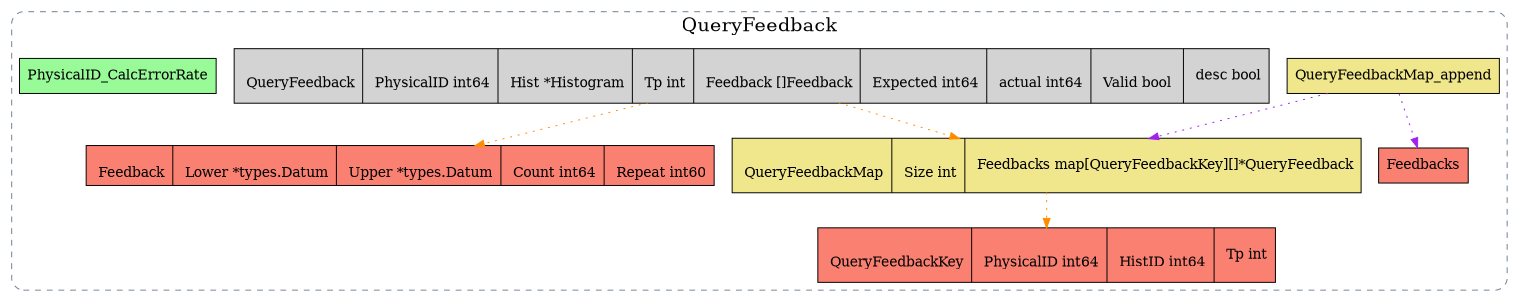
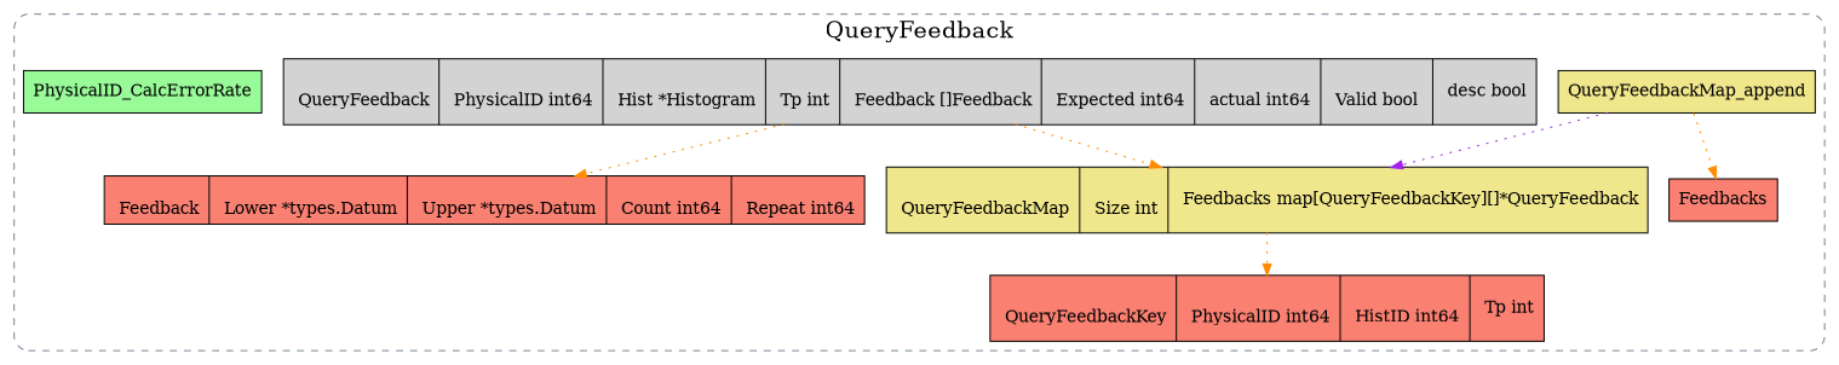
  digraph {
    newrank=true
    rankdir=TB
    node [fillcolor=salmon shape=record style=filled]
    edge [color=darkorange style=dotted]
    QueryFeedbackMap_append [fillcolor=khaki shape=box]
    Feedbacks [shape=box]
    n3 [fillcolor=khaki label="{{\n        QueryFeedbackMap|\n          Size      int\l|\n          Feedbacks map[QueryFeedbackKey][]*QueryFeedback\l\n      }}"]
    n4 [label="{{\n        QueryFeedbackKey|\n	        PhysicalID int64\l|\n	        HistID     int64\l|\n	        Tp         int\l\n      }}"]
    n5 [fillcolor=lightgrey label="{{\n        QueryFeedback|\n	        PhysicalID int64\l|\n	        Hist       *Histogram\l|\n	        Tp         int\l|\n	        Feedback   []Feedback\l|\n	        Expected   int64\l|\n	        actual     int64\l|\n	        Valid      bool  \l|\n	        desc       bool\l\n      }}"]
-   n6 [label="{{\n        Feedback|\n	        Lower  *types.Datum\l|\n	        Upper  *types.Datum\l|\n	        Count  int64\l|\n	        Repeat int60\n      }}"]
+   n6 [label="{{\n        Feedback|\n	        Lower  *types.Datum\l|\n	        Upper  *types.Datum\l|\n	        Count  int64\l|\n	        Repeat int64\n      }}"]
    n7 [fillcolor=palegreen label=PhysicalID_CalcErrorRate shape=box]
    subgraph cluster_1 {
      color=slategrey
      fontsize=20
      label=QueryFeedback
      style="rounded,dashed"
      QueryFeedbackMap_append
      Feedbacks
      n3
      n4
      n5
      n6
      n7
    }
-   QueryFeedbackMap_append -> Feedbacks [color=purple]
+   QueryFeedbackMap_append -> Feedbacks
    QueryFeedbackMap_append -> n3 [color=purple]
    n3 -> n4
    n5 -> n3
    n5 -> n6
  }
